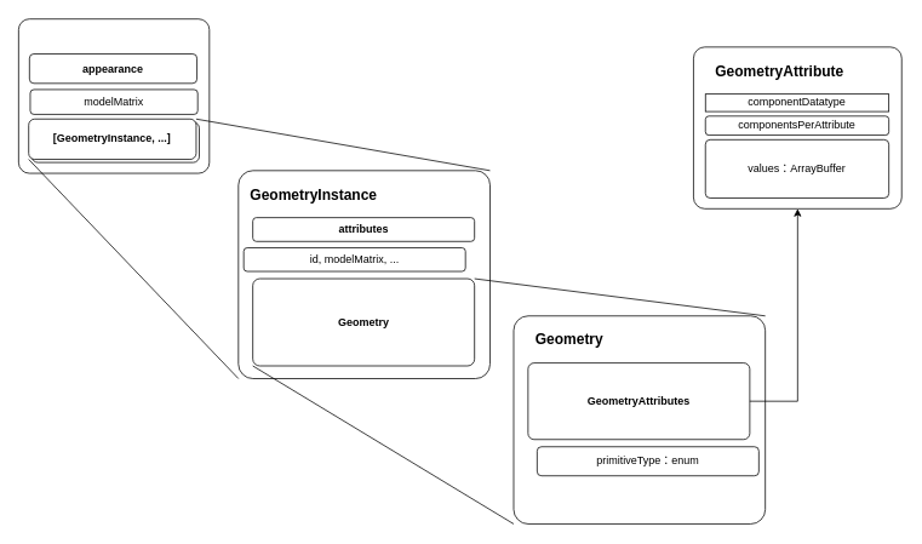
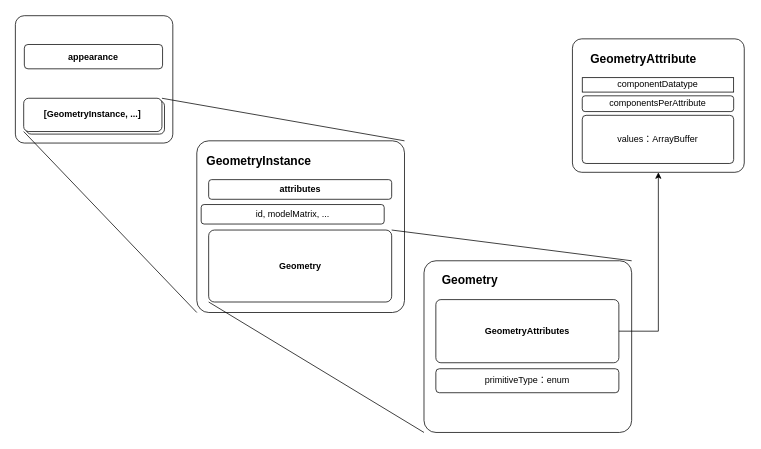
  <mxCell id="0" />
  <mxCell id="1" parent="0" />
  <mxCell id="2" value="" style="group;fontStyle=1" vertex="1" connectable="0" parent="1"><mxGeometry x="262" y="186.88" width="278" height="229" as="geometry" /></mxCell>
  <mxCell id="3" value="" style="rounded=1;whiteSpace=wrap;html=1;arcSize=7;" vertex="1" parent="2"><mxGeometry width="277" height="229" as="geometry" /></mxCell>
  <mxCell id="4" value="GeometryInstance" style="text;html=1;strokeColor=none;fillColor=none;align=center;verticalAlign=middle;whiteSpace=wrap;rounded=0;fontSize=16;fontStyle=1" vertex="1" parent="2"><mxGeometry x="19.208" y="9.21" width="128.095" height="33.37" as="geometry" /></mxCell>
  <mxCell id="5" value="attributes" style="rounded=1;whiteSpace=wrap;html=1;fontStyle=1" vertex="1" parent="2"><mxGeometry x="15.82" y="51.78" width="244.101" height="26.22" as="geometry" /></mxCell>
  <mxCell id="6" value="id, modelMatrix, ..." style="rounded=1;whiteSpace=wrap;html=1;" vertex="1" parent="2"><mxGeometry x="5.82" y="85" width="244.101" height="26" as="geometry" /></mxCell>
  <mxCell id="7" value="Geometry" style="rounded=1;whiteSpace=wrap;html=1;fontStyle=1;arcSize=8;" vertex="1" parent="2"><mxGeometry x="15.82" y="119" width="244.101" height="96" as="geometry" /></mxCell>
  <mxCell id="8" value="" style="group" vertex="1" connectable="0" parent="1"><mxGeometry x="20" y="20" width="210" height="169.88" as="geometry" /></mxCell>
  <mxCell id="9" value="" style="rounded=1;whiteSpace=wrap;html=1;arcSize=7;" vertex="1" parent="8"><mxGeometry width="210" height="169.88" as="geometry" /></mxCell>
  <mxCell id="10" value="appearance" style="rounded=1;whiteSpace=wrap;html=1;fontStyle=1" vertex="1" parent="8"><mxGeometry x="11.951" y="38.415" width="184.39" height="32.439" as="geometry" /></mxCell>
- <mxCell id="11" value="modelMatrix" style="rounded=1;whiteSpace=wrap;html=1;" vertex="1" parent="8"><mxGeometry x="12.805" y="77.684" width="184.39" height="27.317" as="geometry" /></mxCell>
  <mxCell id="12" value="GeometryInstance" style="rounded=1;whiteSpace=wrap;html=1;" vertex="1" parent="8"><mxGeometry x="14.512" y="113.538" width="184.39" height="44.391" as="geometry" /></mxCell>
  <mxCell id="13" value="[GeometryInstance, ...]" style="rounded=1;whiteSpace=wrap;html=1;fontStyle=1" vertex="1" parent="8"><mxGeometry x="11.098" y="110.123" width="184.39" height="44.391" as="geometry" /></mxCell>
  <mxCell id="14" value="" style="endArrow=none;html=1;fontSize=16;entryX=1;entryY=0;entryDx=0;entryDy=0;exitX=1;exitY=0;exitDx=0;exitDy=0;" edge="1" parent="1" source="13" target="3"><mxGeometry width="50" height="50" relative="1" as="geometry"><mxPoint x="161" y="122.88" as="sourcePoint" /><mxPoint x="211" y="72.88" as="targetPoint" /></mxGeometry></mxCell>
  <mxCell id="15" value="" style="endArrow=none;html=1;fontSize=16;exitX=0;exitY=1;exitDx=0;exitDy=0;entryX=0;entryY=1;entryDx=0;entryDy=0;" edge="1" parent="1" source="13" target="3"><mxGeometry width="50" height="50" relative="1" as="geometry"><mxPoint x="161" y="122.88" as="sourcePoint" /><mxPoint x="211" y="72.88" as="targetPoint" /></mxGeometry></mxCell>
  <mxCell id="16" value="" style="group;fontStyle=1" vertex="1" connectable="0" parent="1"><mxGeometry x="565" y="346.88" width="278" height="229" as="geometry" /></mxCell>
  <mxCell id="17" value="" style="rounded=1;whiteSpace=wrap;html=1;arcSize=7;" vertex="1" parent="16"><mxGeometry width="277" height="229" as="geometry" /></mxCell>
  <mxCell id="18" value="Geometry" style="text;html=1;strokeColor=none;fillColor=none;align=center;verticalAlign=middle;whiteSpace=wrap;rounded=0;fontSize=16;fontStyle=1" vertex="1" parent="16"><mxGeometry x="19.21" y="9.21" width="84.79" height="33.37" as="geometry" /></mxCell>
  <mxCell id="19" value="GeometryAttributes" style="rounded=1;whiteSpace=wrap;html=1;fontStyle=1;arcSize=8;" vertex="1" parent="16"><mxGeometry x="15.82" y="51.78" width="244.1" height="84.22" as="geometry" /></mxCell>
- <mxCell id="20" value="primitiveType：enum" style="rounded=1;whiteSpace=wrap;html=1;" vertex="1" parent="16"><mxGeometry x="25.82" y="144" width="244.1" height="32" as="geometry" /></mxCell>
+ <mxCell id="20" value="primitiveType：enum" style="rounded=1;whiteSpace=wrap;html=1;" vertex="1" parent="16"><mxGeometry x="15.82" y="144" width="244.1" height="32" as="geometry" /></mxCell>
  <mxCell id="21" value="" style="endArrow=none;html=1;fontSize=16;exitX=1;exitY=0;exitDx=0;exitDy=0;entryX=1;entryY=0;entryDx=0;entryDy=0;" edge="1" parent="1" source="17" target="7"><mxGeometry width="50" height="50" relative="1" as="geometry"><mxPoint x="412" y="314.88" as="sourcePoint" /><mxPoint x="462" y="264.88" as="targetPoint" /></mxGeometry></mxCell>
  <mxCell id="22" value="" style="endArrow=none;html=1;fontSize=16;entryX=0;entryY=1;entryDx=0;entryDy=0;exitX=0;exitY=1;exitDx=0;exitDy=0;" edge="1" parent="1" source="7" target="17"><mxGeometry width="50" height="50" relative="1" as="geometry"><mxPoint x="420" y="314.88" as="sourcePoint" /><mxPoint x="470" y="264.88" as="targetPoint" /></mxGeometry></mxCell>
  <mxCell id="23" value="" style="group" vertex="1" connectable="0" parent="1"><mxGeometry x="763" y="50.88" width="229.17" height="178" as="geometry" /></mxCell>
  <mxCell id="24" value="" style="rounded=1;whiteSpace=wrap;html=1;arcSize=7;" vertex="1" parent="23"><mxGeometry width="229.17" height="178" as="geometry" /></mxCell>
  <mxCell id="25" value="GeometryAttribute" style="text;html=1;strokeColor=none;fillColor=none;align=center;verticalAlign=middle;whiteSpace=wrap;rounded=0;fontSize=16;fontStyle=1" vertex="1" parent="23"><mxGeometry x="13.09" y="10" width="164" height="33.37" as="geometry" /></mxCell>
  <mxCell id="26" value="componentDatatype" style="whiteSpace=wrap;html=1;fontStyle=0;arcSize=23;rounded=0;" vertex="1" parent="23"><mxGeometry x="13.09" y="51.78" width="201.95" height="19.22" as="geometry" /></mxCell>
  <mxCell id="27" value="componentsPerAttribute" style="rounded=1;whiteSpace=wrap;html=1;fontStyle=0;arcSize=18;" vertex="1" parent="23"><mxGeometry x="13.09" y="76" width="201.95" height="21" as="geometry" /></mxCell>
  <mxCell id="28" value="values：ArrayBuffer" style="rounded=1;whiteSpace=wrap;html=1;fontStyle=0;arcSize=8;" vertex="1" parent="23"><mxGeometry x="13.09" y="102" width="201.95" height="64.22" as="geometry" /></mxCell>
  <mxCell id="29" style="edgeStyle=orthogonalEdgeStyle;rounded=0;orthogonalLoop=1;jettySize=auto;html=1;exitX=1;exitY=0.5;exitDx=0;exitDy=0;entryX=0.5;entryY=1;entryDx=0;entryDy=0;fontSize=16;" edge="1" parent="1" source="19" target="24"><mxGeometry relative="1" as="geometry" /></mxCell>
